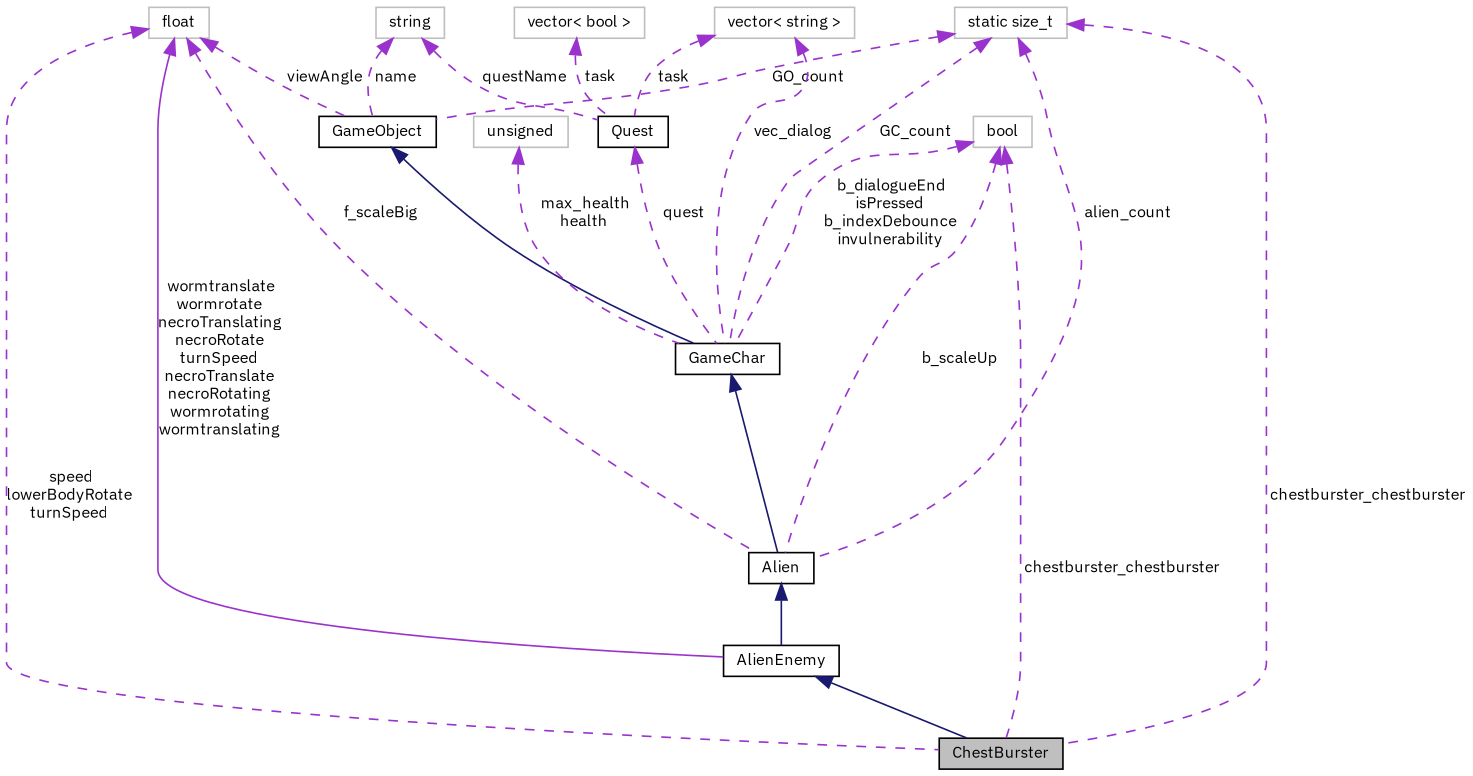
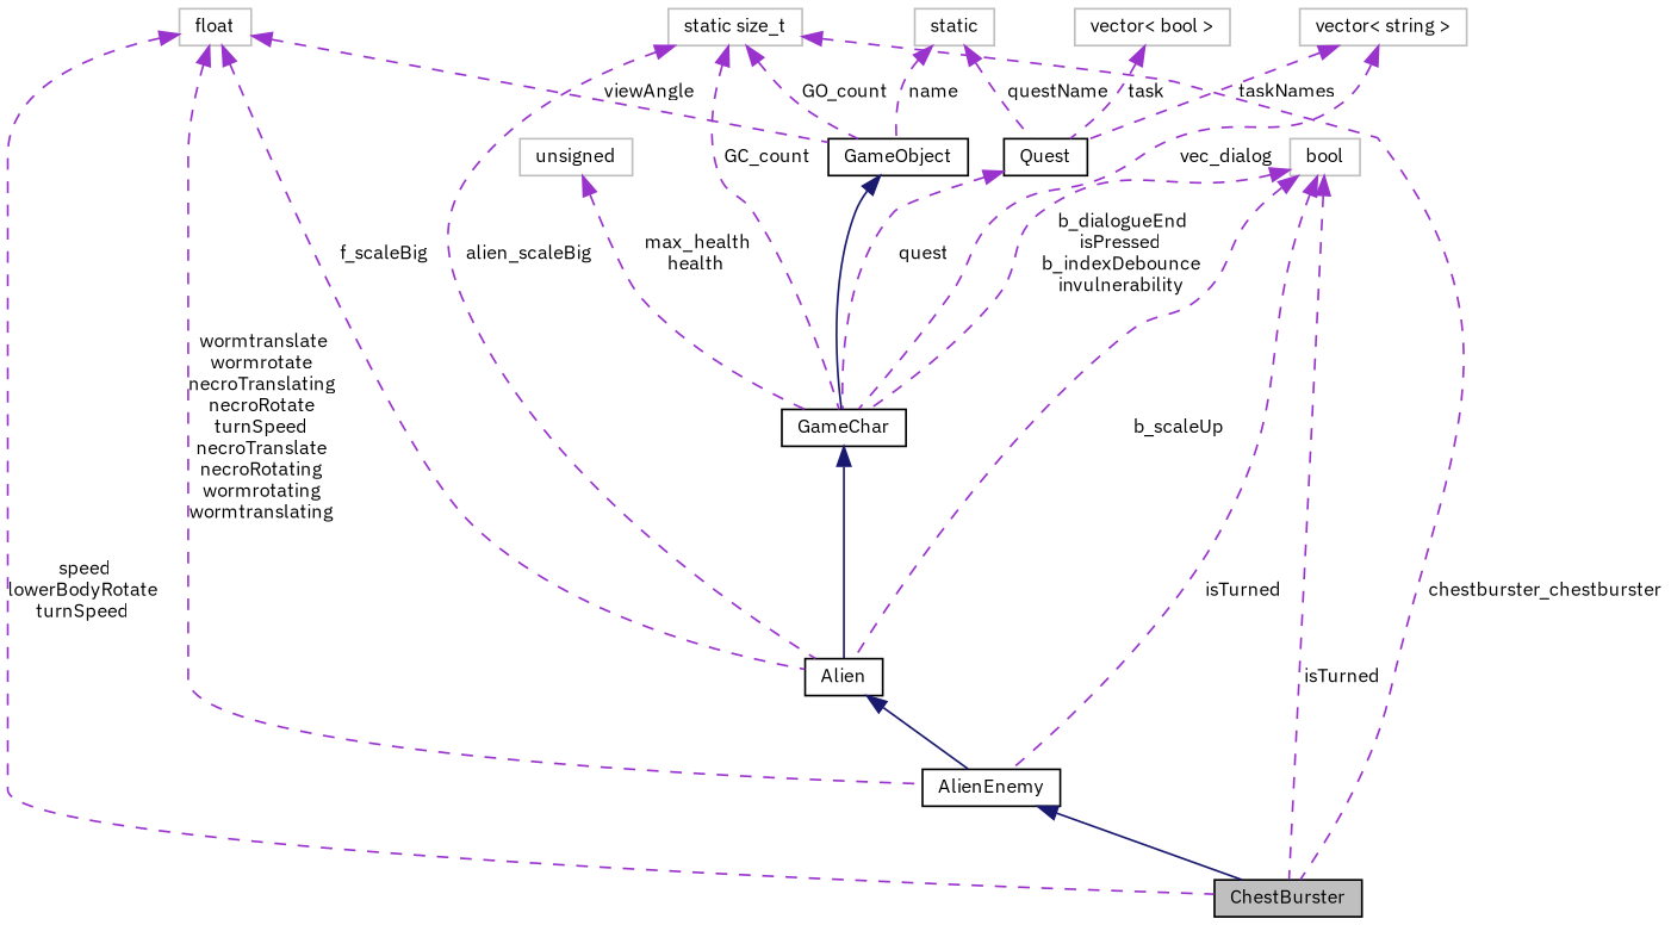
  digraph {
    fontname="IBM Plex Sans"
    node [color=grey75 fontname="IBM Plex Sans" fontsize=10 shape=record]
    edge [color=darkorchid3 dir=back fontname="IBM Plex Sans" fontsize=10 labelfontname=Helvetica labelfontsize=10 style=dashed]
    n1 [color=black fillcolor=grey75 fontcolor=black height=0.2 label=ChestBurster style=filled width=0.4]
    n2 [color=black height=0.2 label=AlienEnemy width=0.4]
    n3 [color=black height=0.2 label=Alien width=0.4]
    n4 [color=black height=0.2 label=GameChar width=0.4]
    n5 [color=black height=0.2 label=GameObject width=0.4]
    n6 [height=0.2 label=float width=0.4]
    n7 [color=black height=0.2 label=Quest width=0.4]
-   n8 [height=0.2 label=string width=0.4]
+   n8 [height=0.2 label=static width=0.4]
    n9 [height=0.2 label="static size_t" width=0.4]
    n10 [height=0.2 label="vector\< string \>" width=0.4]
    n11 [height=0.2 label=bool width=0.4]
    n12 [height=0.2 label=unsigned width=0.4]
    n13 [height=0.2 label="vector\< bool \>" width=0.4]
    n2 -> n1 [color=midnightblue style=solid]
    n3 -> n2 [color=midnightblue style=solid]
    n4 -> n3 [color=midnightblue style=solid]
    n5 -> n4 [color=midnightblue style=solid]
    n6 -> n1 [label=" speed\nlowerBodyRotate\nturnSpeed"]
-   n6 -> n2 [label=" wormtranslate\nwormrotate\nnecroTranslating\nnecroRotate\nturnSpeed\nnecroTranslate\nnecroRotating\nwormrotating\nwormtranslating" style=solid]
+   n6 -> n2 [label=" wormtranslate\nwormrotate\nnecroTranslating\nnecroRotate\nturnSpeed\nnecroTranslate\nnecroRotating\nwormrotating\nwormtranslating"]
    n6 -> n3 [label=" f_scaleBig"]
    n6 -> n5 [label=" viewAngle"]
    n7 -> n4 [label=" quest"]
    n8 -> n5 [label=" name"]
    n8 -> n7 [label=" questName"]
    n9 -> n1 [label=" chestburster_chestburster"]
-   n9 -> n3 [label=" alien_count"]
+   n9 -> n3 [label=" alien_scaleBig"]
    n9 -> n4 [label=" GC_count"]
    n9 -> n5 [label=" GO_count"]
    n10 -> n4 [label=" vec_dialog"]
-   n10 -> n7 [label=" task"]
-   n11 -> n1 [label=" chestburster_chestburster"]
+   n10 -> n7 [label=" taskNames"]
+   n11 -> n1 [label=" isTurned"]
+   n11 -> n2 [label=" isTurned"]
    n11 -> n3 [label=" b_scaleUp"]
    n11 -> n4 [label=" b_dialogueEnd\nisPressed\nb_indexDebounce\ninvulnerability"]
    n12 -> n4 [label=" max_health\nhealth"]
    n13 -> n7 [label=" task"]
  }
